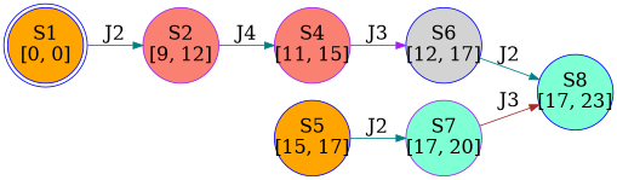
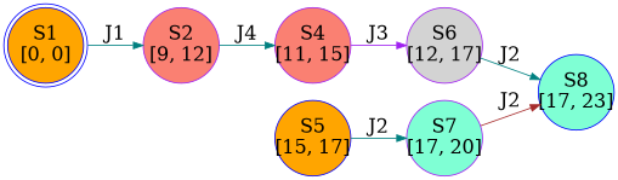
  digraph {
    rankdir=LR
    node [color=purple fillcolor=orange fixedsize=true fontsize=20 shape=circle style=filled]
    edge [color=teal fontsize=20]
    "S1\n[0, 0]" [color=blue height=1.1 shape=doublecircle width=1.1]
    "S2\n[9, 12]" [fillcolor=salmon height=1.1 width=1.1]
    "S4\n[11, 15]" [fillcolor=salmon height=1.1 width=1.1]
-   "S6\n[12, 17]" [color=blue fillcolor=lightgrey height=1.1 width=1.1]
+   "S6\n[12, 17]" [fillcolor=lightgrey height=1.1 width=1.1]
    "S5\n[15, 17]" [color=blue height=1.1 width=1.1]
    "S7\n[17, 20]" [fillcolor=aquamarine height=1.1 width=1.1]
    "S8\n[17, 23]" [color=blue fillcolor=aquamarine height=1.1 width=1.1]
-   "S1\n[0, 0]" -> "S2\n[9, 12]" [label=J2]
+   "S1\n[0, 0]" -> "S2\n[9, 12]" [label=J1]
    "S2\n[9, 12]" -> "S4\n[11, 15]" [label=J4]
    "S4\n[11, 15]" -> "S6\n[12, 17]" [color=purple label=J3]
    "S6\n[12, 17]" -> "S8\n[17, 23]" [label=J2]
    "S5\n[15, 17]" -> "S7\n[17, 20]" [label=J2]
-   "S7\n[17, 20]" -> "S8\n[17, 23]" [color=brown label=J3]
+   "S7\n[17, 20]" -> "S8\n[17, 23]" [color=brown label=J2]
  }
